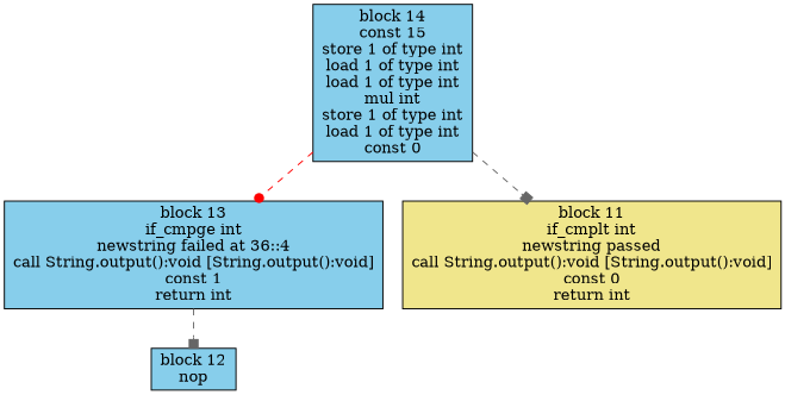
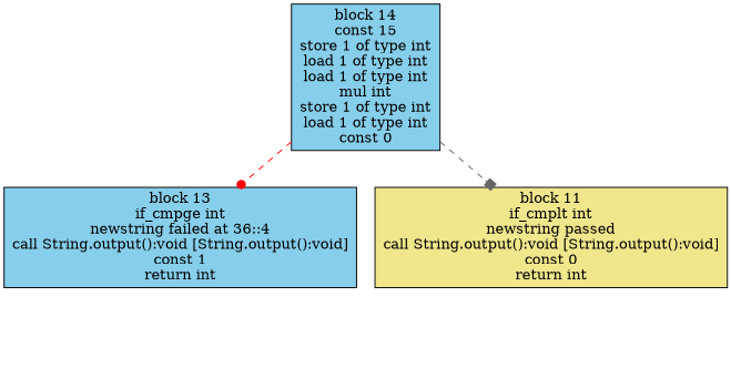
  digraph {
    node [shape=box style=filled fillcolor=skyblue]
    edge [color=gray40 fontsize=8 style=dashed arrowhead=box]
    n1 [label="block 14\nconst 15\nstore 1 of type int\nload 1 of type int\nload 1 of type int\nmul int\nstore 1 of type int\nload 1 of type int\nconst 0"]
    n2 [label="block 13\nif_cmpge int\nnewstring failed at 36::4\ncall String.output():void [String.output():void]\nconst 1\nreturn int"]
    n3 [label="block 11\nif_cmplt int\nnewstring passed\ncall String.output():void [String.output():void]\nconst 0\nreturn int" fillcolor=khaki]
-   n4 [label="block 12\nnop"]
    n1 -> n2 [color=red arrowhead=dot]
    n1 -> n3
-   n2 -> n4
  }
